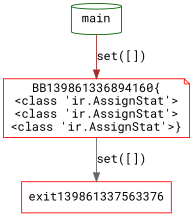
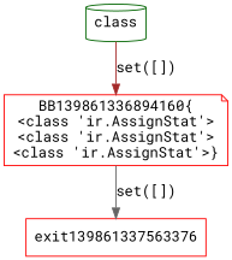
  digraph {
    fontname="Roboto Mono"
    node [color=red fontname="Roboto Mono"]
    edge [fontname="Roboto Mono"]
    n1 [label="BB139861336894160{\n<class 'ir.AssignStat'>\n<class 'ir.AssignStat'>\n<class 'ir.AssignStat'>}" shape=note]
    exit139861337563376 [shape=box]
-   main [shape=cylinder color=darkgreen]
+   main [shape=cylinder color=darkgreen label=class]
    n1 -> exit139861337563376 [label="set([])" color=gray40]
    main -> n1 [label="set([])" color=brown]
  }
